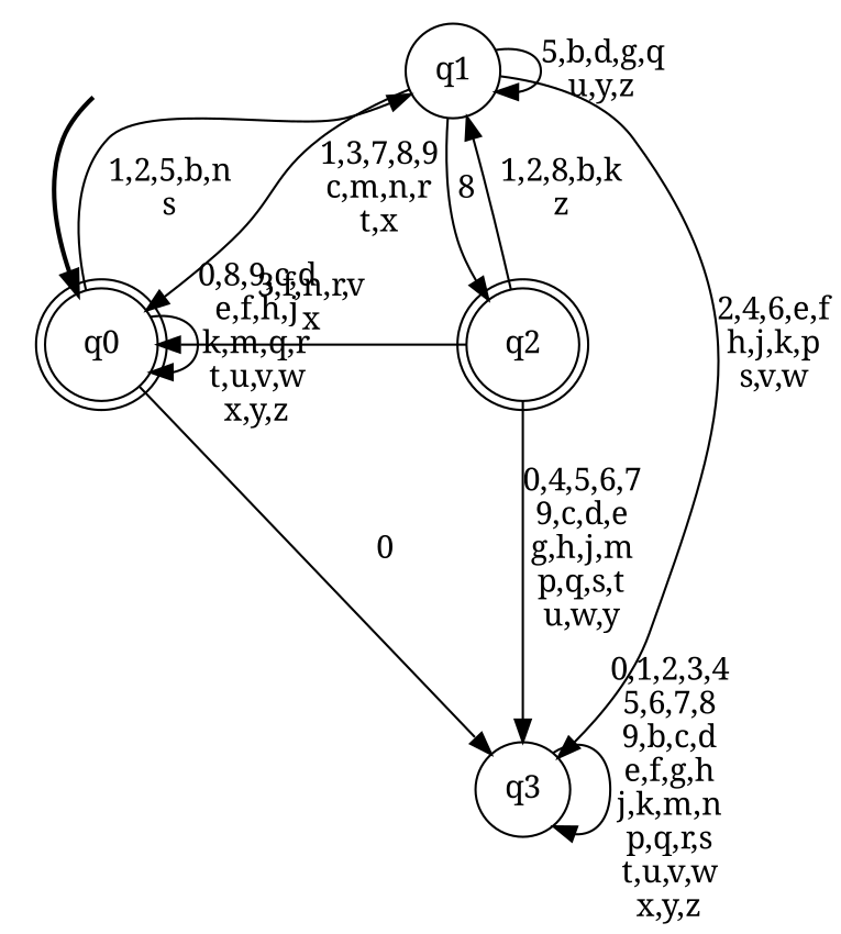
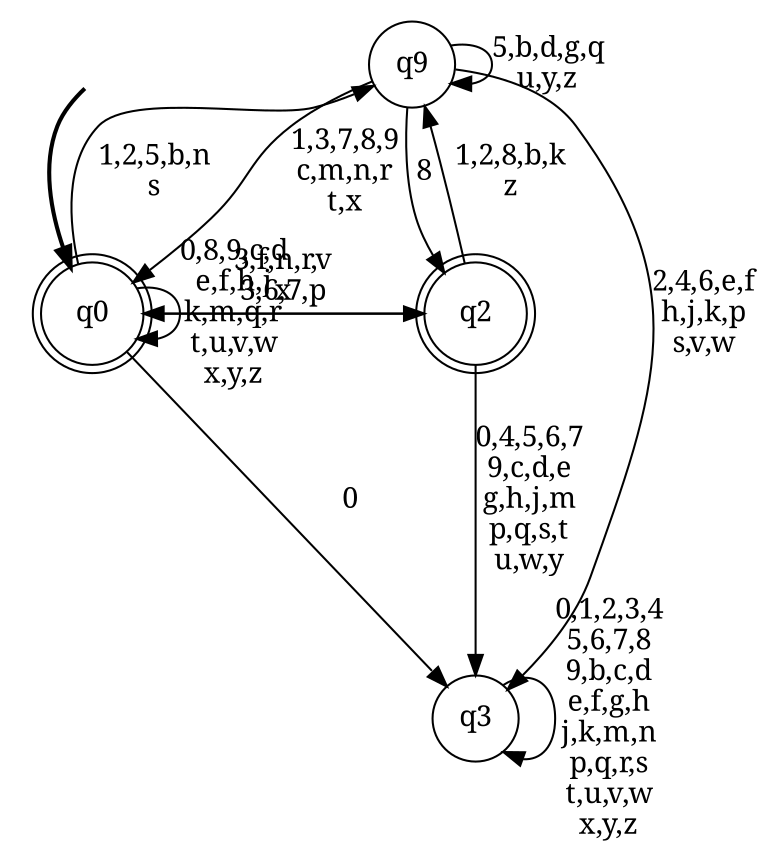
  digraph {
    fontname="Noto Serif"
    rankdir=TB
    node [fontname="Noto Serif" shape=doublecircle style="rounded,filled" color=black fillcolor=white]
    edge [fontname="Noto Serif"]
    __start0 [height=0 shape=none style=invis width=0 color="" fillcolor=""]
    n2 [label=q0]
-   n3 [label=q1 shape=circle style=filled]
+   n3 [label=q9 shape=circle style=filled]
    n4 [label=q2]
    n5 [label=q3 shape=circle style=filled]
    subgraph cluster_1 {
      nodesep=0.15
      ranksep=0.15
      style=invis
      __start0
      n2
    }
    __start0 -> n2 [penwidth=2]
    n2 -> n2 [label="0,8,9,c,d\ne,f,h,j\nk,m,q,r\nt,u,v,w\nx,y,z"]
    n2 -> n3 [label="1,2,5,b,n\ns"]
+   n2 -> n4 [label="3,6,7,p"]
    n2 -> n5 [label=0]
    n3 -> n2 [label="1,3,7,8,9\nc,m,n,r\nt,x"]
    n3 -> n3 [label="5,b,d,g,q\nu,y,z"]
    n3 -> n4 [label=8]
    n3 -> n5 [label="2,4,6,e,f\nh,j,k,p\ns,v,w"]
    n4 -> n2 [label="3,f,n,r,v\nx"]
    n4 -> n3 [label="1,2,8,b,k\nz"]
    n4 -> n5 [label="0,4,5,6,7\n9,c,d,e\ng,h,j,m\np,q,s,t\nu,w,y"]
    n5 -> n5 [label="0,1,2,3,4\n5,6,7,8\n9,b,c,d\ne,f,g,h\nj,k,m,n\np,q,r,s\nt,u,v,w\nx,y,z"]
  }
